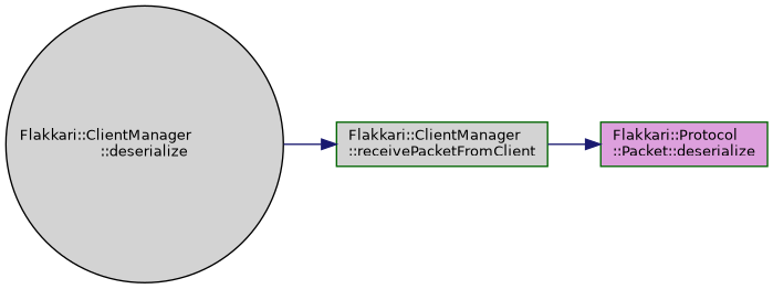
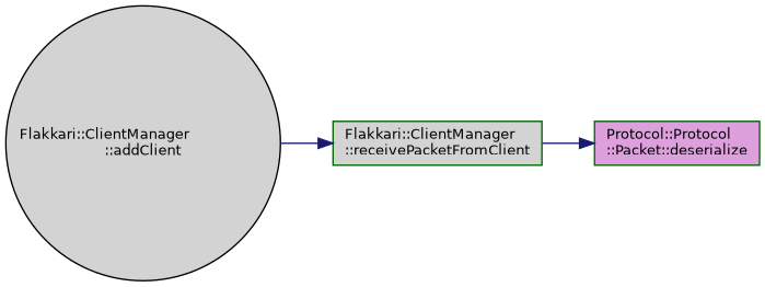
  digraph {
    rankdir=RL
    node [color=darkgreen fillcolor=lightgrey fontname=Helvetica fontsize=10 shape=box style=filled]
    edge [color=midnightblue dir=back fontname=Helvetica fontsize=10 labelfontname=Helvetica labelfontsize=10 style=solid]
-   n1 [fillcolor=plum fontcolor=black height=0.2 label="Flakkari::Protocol\l::Packet::deserialize" width=0.4]
+   n1 [fillcolor=plum fontcolor=black height=0.2 label="Protocol::Protocol\l::Packet::deserialize" width=0.4]
    n2 [height=0.2 label="Flakkari::ClientManager\l::receivePacketFromClient" width=0.4]
-   n3 [color=black height=0.2 label="Flakkari::ClientManager\l::deserialize" shape=circle width=0.4]
+   n3 [color=black height=0.2 label="Flakkari::ClientManager\l::addClient" shape=circle width=0.4]
    n1 -> n2
    n2 -> n3
  }
